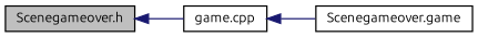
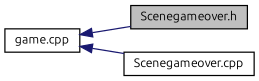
  digraph {
    fontname=Ubuntu
    rankdir=LR
    node [color=black fillcolor=white fontname=Ubuntu fontsize=10 shape=record style=filled]
    edge [color=midnightblue dir=back fontname=Ubuntu fontsize=10 labelfontname=Helvetica labelfontsize=10 style=solid]
    n1 [fillcolor=grey75 fontcolor=black height=0.2 label="Scenegameover.h" width=0.4]
    n2 [height=0.2 label="game.cpp" width=0.4]
-   n3 [height=0.2 label="Scenegameover.game" width=0.4]
-   n1 -> n2
+   n3 [height=0.2 label="Scenegameover.cpp" width=0.4]
+   n2 -> n1
    n2 -> n3
  }
